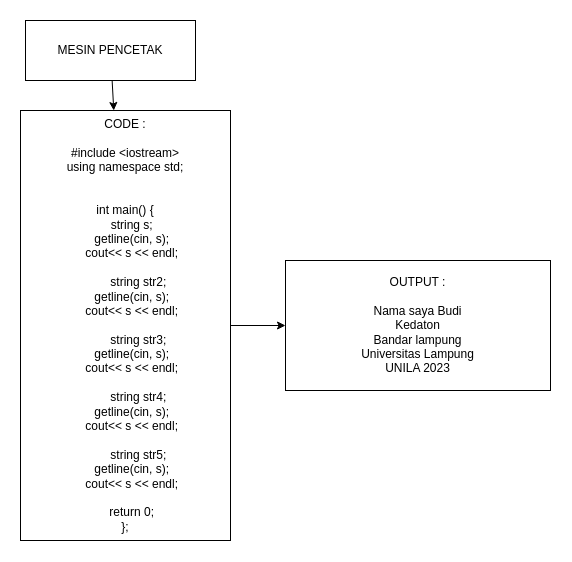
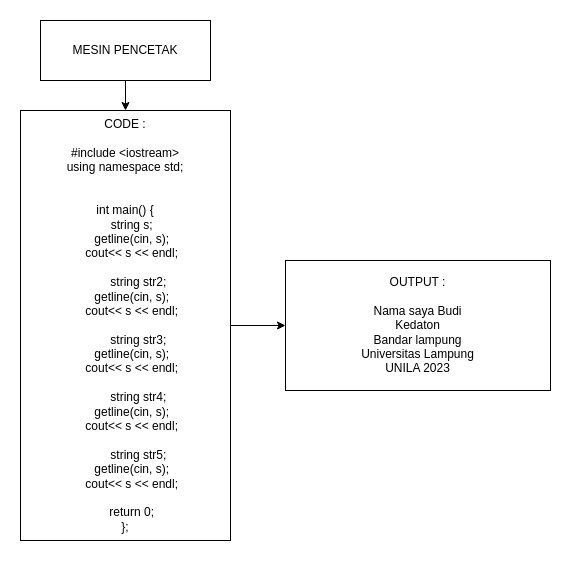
  <mxCell id="0" />
  <mxCell id="1" parent="0" />
  <mxCell id="2" value="" style="edgeStyle=none;html=1;" edge="1" parent="1" source="3" target="5"><mxGeometry relative="1" as="geometry" /></mxCell>
- <mxCell id="3" value="MESIN PENCETAK" style="rounded=0;whiteSpace=wrap;html=1;" vertex="1" parent="1"><mxGeometry x="25" y="20" width="170" height="60" as="geometry" /></mxCell>
+ <mxCell id="3" value="MESIN PENCETAK" style="rounded=0;whiteSpace=wrap;html=1;" vertex="1" parent="1"><mxGeometry x="40" y="20" width="170" height="60" as="geometry" /></mxCell>
  <mxCell id="4" value="" style="edgeStyle=none;html=1;" edge="1" parent="1" source="5" target="6"><mxGeometry relative="1" as="geometry" /></mxCell>
  <mxCell id="5" value="CODE :&lt;br&gt;&lt;br&gt;&lt;div&gt;#include &amp;lt;iostream&amp;gt;&lt;/div&gt;&lt;div&gt;using namespace std;&lt;/div&gt;&lt;div&gt;&lt;br&gt;&lt;/div&gt;&lt;div&gt;&lt;br&gt;&lt;/div&gt;&lt;div&gt;int main() {&lt;/div&gt;&lt;div&gt;&amp;nbsp; &amp;nbsp; string s;&lt;/div&gt;&lt;div&gt;&amp;nbsp; &amp;nbsp; getline(cin, s);&lt;/div&gt;&lt;div&gt;&amp;nbsp; &amp;nbsp; cout&amp;lt;&amp;lt; s &amp;lt;&amp;lt; endl;&lt;/div&gt;&lt;div&gt;&amp;nbsp; &amp;nbsp;&amp;nbsp;&lt;/div&gt;&lt;div&gt;&amp;nbsp; &amp;nbsp; &amp;nbsp; &amp;nbsp; string str2;&lt;/div&gt;&lt;div&gt;&amp;nbsp; &amp;nbsp; getline(cin, s);&lt;/div&gt;&lt;div&gt;&amp;nbsp; &amp;nbsp; cout&amp;lt;&amp;lt; s &amp;lt;&amp;lt; endl;&lt;/div&gt;&lt;div&gt;&amp;nbsp; &amp;nbsp;&amp;nbsp;&lt;/div&gt;&lt;div&gt;&amp;nbsp; &amp;nbsp; &amp;nbsp; &amp;nbsp; string str3;&lt;/div&gt;&lt;div&gt;&amp;nbsp; &amp;nbsp; getline(cin, s);&lt;/div&gt;&lt;div&gt;&amp;nbsp; &amp;nbsp; cout&amp;lt;&amp;lt; s &amp;lt;&amp;lt; endl;&lt;/div&gt;&lt;div&gt;&amp;nbsp; &amp;nbsp;&amp;nbsp;&lt;/div&gt;&lt;div&gt;&amp;nbsp; &amp;nbsp; &amp;nbsp; &amp;nbsp; string str4;&lt;/div&gt;&lt;div&gt;&amp;nbsp; &amp;nbsp; getline(cin, s);&lt;/div&gt;&lt;div&gt;&amp;nbsp; &amp;nbsp; cout&amp;lt;&amp;lt; s &amp;lt;&amp;lt; endl;&lt;/div&gt;&lt;div&gt;&amp;nbsp; &amp;nbsp;&amp;nbsp;&lt;/div&gt;&lt;div&gt;&amp;nbsp; &amp;nbsp; &amp;nbsp; &amp;nbsp; string str5;&lt;/div&gt;&lt;div&gt;&amp;nbsp; &amp;nbsp; getline(cin, s);&lt;/div&gt;&lt;div&gt;&amp;nbsp; &amp;nbsp; cout&amp;lt;&amp;lt; s &amp;lt;&amp;lt; endl;&lt;/div&gt;&lt;div&gt;&amp;nbsp; &amp;nbsp;&amp;nbsp;&lt;/div&gt;&lt;div&gt;&amp;nbsp; &amp;nbsp; return 0;&lt;/div&gt;&lt;div&gt;};&lt;/div&gt;" style="rounded=0;whiteSpace=wrap;html=1;" vertex="1" parent="1"><mxGeometry x="20" y="110" width="210" height="430" as="geometry" /></mxCell>
  <mxCell id="6" value="OUTPUT :&lt;br&gt;&lt;br&gt;&lt;div&gt;Nama saya Budi&lt;/div&gt;&lt;div&gt;Kedaton&lt;/div&gt;&lt;div&gt;Bandar lampung&lt;/div&gt;&lt;div&gt;Universitas Lampung&lt;/div&gt;&lt;div&gt;UNILA 2023&lt;/div&gt;" style="rounded=0;whiteSpace=wrap;html=1;" vertex="1" parent="1"><mxGeometry x="285" y="260" width="265" height="130" as="geometry" /></mxCell>
